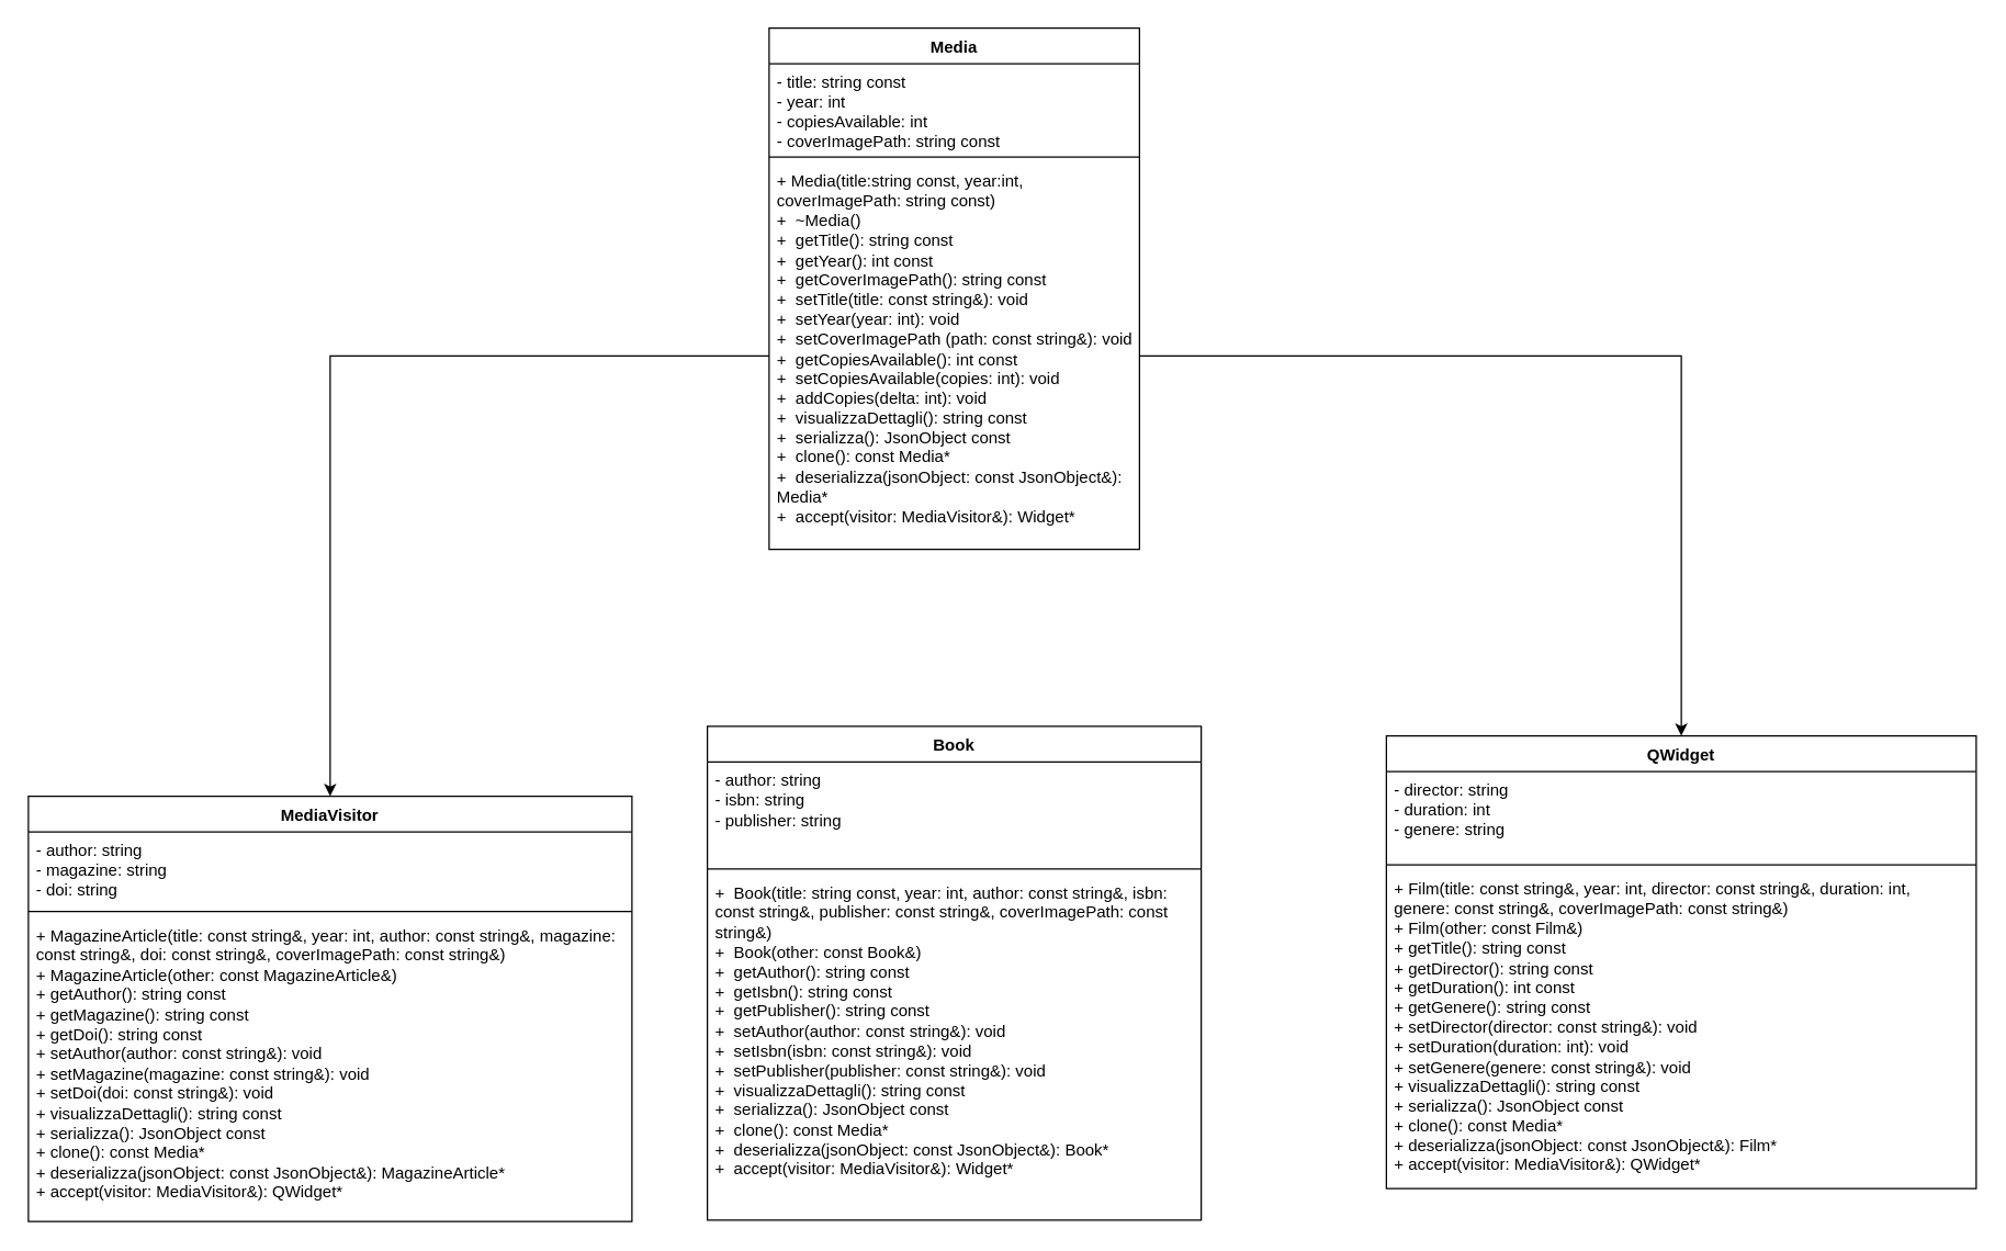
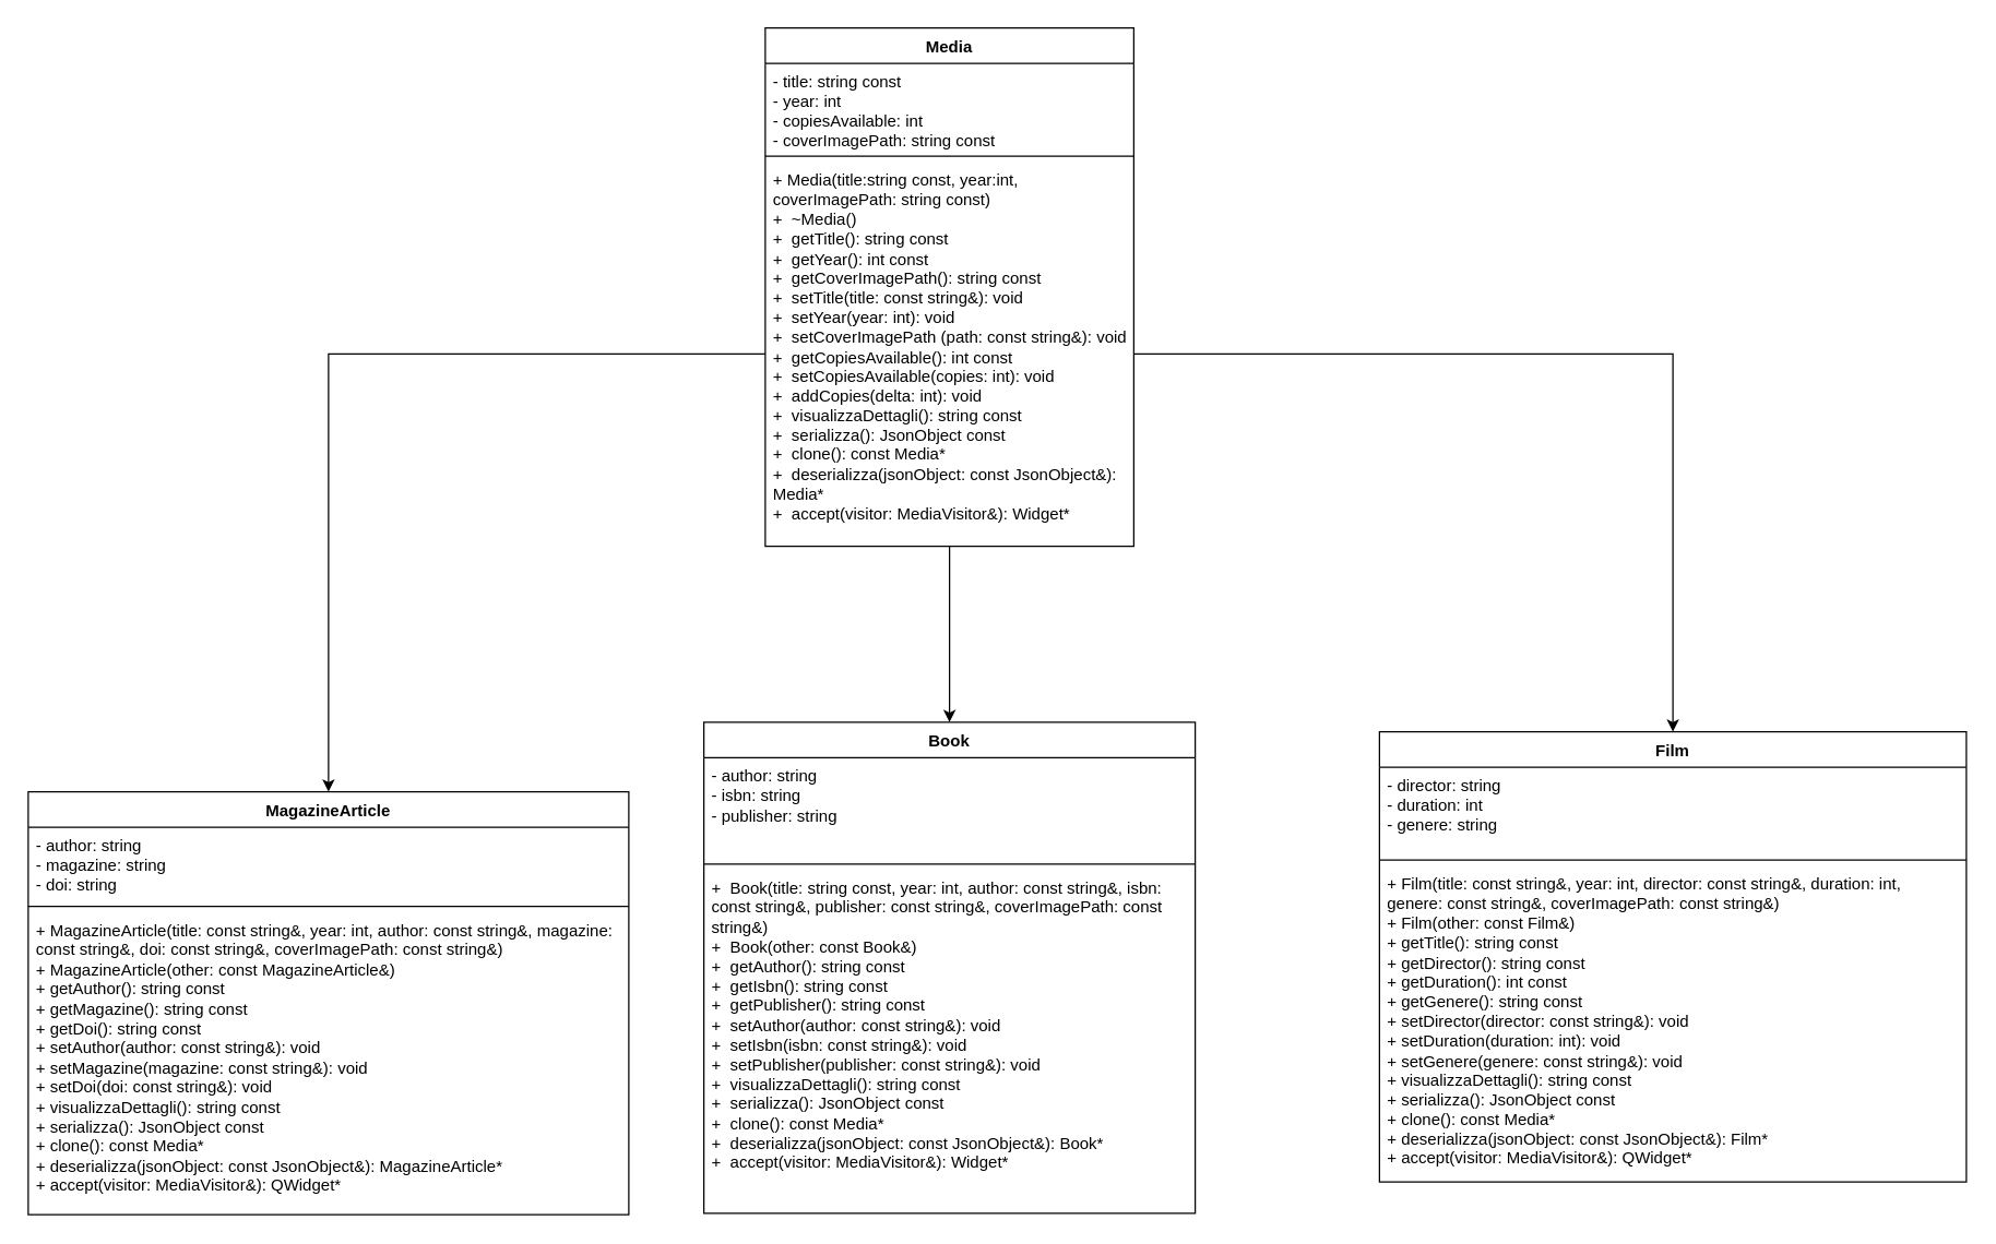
  <mxCell id="0" />
  <mxCell id="1" parent="0" />
+ <mxCell id="2" style="edgeStyle=orthogonalEdgeStyle;rounded=0;orthogonalLoop=1;jettySize=auto;html=1;" edge="1" parent="1" source="3" target="7"><mxGeometry relative="1" as="geometry" /></mxCell>
  <mxCell id="3" value="Media" style="swimlane;fontStyle=1;align=center;verticalAlign=top;childLayout=stackLayout;horizontal=1;startSize=26;horizontalStack=0;resizeParent=1;resizeParentMax=0;resizeLast=0;collapsible=1;marginBottom=0;whiteSpace=wrap;html=1;" parent="1" vertex="1"><mxGeometry x="560" y="20" width="270" height="380" as="geometry" /></mxCell>
  <mxCell id="4" value="- title: string const&lt;div&gt;- year: int&amp;nbsp;&lt;/div&gt;&lt;div&gt;- copiesAvailable: int&lt;/div&gt;&lt;div&gt;-&amp;nbsp;&lt;span style=&quot;background-color: transparent; color: light-dark(rgb(0, 0, 0), rgb(255, 255, 255));&quot;&gt;coverImagePath: string const&lt;/span&gt;&lt;/div&gt;" style="text;strokeColor=none;fillColor=none;align=left;verticalAlign=top;spacingLeft=4;spacingRight=4;overflow=hidden;rotatable=0;points=[[0,0.5],[1,0.5]];portConstraint=eastwest;whiteSpace=wrap;html=1;" parent="3" vertex="1"><mxGeometry y="26" width="270" height="64" as="geometry" /></mxCell>
  <mxCell id="5" value="" style="line;strokeWidth=1;fillColor=none;align=left;verticalAlign=middle;spacingTop=-1;spacingLeft=3;spacingRight=3;rotatable=0;labelPosition=right;points=[];portConstraint=eastwest;strokeColor=inherit;" parent="3" vertex="1"><mxGeometry y="90" width="270" height="8" as="geometry" /></mxCell>
  <mxCell id="6" value="+ Media(title:string const, year:int, coverImagePath: string const)&lt;div&gt;+&amp;nbsp; ~Media()&lt;/div&gt;&lt;div&gt;+&amp;nbsp; getTitle(): string const&lt;/div&gt;&lt;div&gt;+&amp;nbsp;&amp;nbsp;&lt;span style=&quot;color: light-dark(rgb(0, 0, 0), rgb(255, 255, 255)); background-color: transparent;&quot;&gt;getYear(): int const&lt;/span&gt;&lt;/div&gt;&lt;div&gt;+&amp;nbsp;&amp;nbsp;&lt;span style=&quot;color: light-dark(rgb(0, 0, 0), rgb(255, 255, 255)); background-color: transparent;&quot;&gt;getC&lt;/span&gt;&lt;span style=&quot;background-color: transparent; color: light-dark(rgb(0, 0, 0), rgb(255, 255, 255));&quot;&gt;overImagePath&lt;/span&gt;&lt;span style=&quot;background-color: transparent; color: light-dark(rgb(0, 0, 0), rgb(255, 255, 255));&quot;&gt;(): string const&lt;/span&gt;&lt;/div&gt;&lt;div&gt;+&amp;nbsp; setTitle(title: const string&amp;amp;): void&lt;/div&gt;&lt;div&gt;+&amp;nbsp; setYear(year: int): void&lt;/div&gt;&lt;div&gt;+&amp;nbsp; setC&lt;span style=&quot;background-color: transparent; color: light-dark(rgb(0, 0, 0), rgb(255, 255, 255));&quot;&gt;overImagePath&amp;nbsp;&lt;/span&gt;&lt;span style=&quot;background-color: transparent; color: light-dark(rgb(0, 0, 0), rgb(255, 255, 255));&quot;&gt;(path: const string&amp;amp;): void&lt;/span&gt;&lt;/div&gt;&lt;div&gt;&lt;span style=&quot;background-color: transparent; color: light-dark(rgb(0, 0, 0), rgb(255, 255, 255));&quot;&gt;+&amp;nbsp; getCopiesAvailable(): int const&lt;/span&gt;&lt;/div&gt;&lt;div&gt;&lt;span style=&quot;background-color: transparent; color: light-dark(rgb(0, 0, 0), rgb(255, 255, 255));&quot;&gt;+&amp;nbsp;&amp;nbsp;&lt;/span&gt;&lt;span style=&quot;background-color: transparent;&quot;&gt;setCopiesAvailable(copies: int): void&lt;/span&gt;&lt;/div&gt;&lt;div&gt;&lt;span style=&quot;background-color: transparent;&quot;&gt;+&amp;nbsp;&amp;nbsp;&lt;/span&gt;&lt;span style=&quot;background-color: transparent;&quot;&gt;addCopies(delta: int): void&lt;/span&gt;&lt;/div&gt;&lt;div&gt;&lt;span style=&quot;background-color: transparent;&quot;&gt;+&amp;nbsp;&amp;nbsp;&lt;/span&gt;&lt;span style=&quot;background-color: transparent;&quot;&gt;visualizzaDettagli(): string const&lt;/span&gt;&lt;/div&gt;&lt;div&gt;&lt;span style=&quot;background-color: transparent;&quot;&gt;+&amp;nbsp; serializza(): JsonObject const&lt;/span&gt;&lt;/div&gt;&lt;div&gt;&lt;span style=&quot;background-color: transparent;&quot;&gt;+&amp;nbsp; clone(): const Media*&lt;/span&gt;&lt;/div&gt;&lt;div&gt;&lt;span style=&quot;background-color: transparent;&quot;&gt;+&amp;nbsp; deserializza(jsonObject: const JsonObject&amp;amp;): Media*&lt;/span&gt;&lt;/div&gt;&lt;div&gt;&lt;span style=&quot;background-color: transparent;&quot;&gt;+&amp;nbsp; accept(visitor: MediaVisitor&amp;amp;): Widget*&lt;/span&gt;&lt;/div&gt;&lt;div&gt;&lt;span style=&quot;background-color: transparent;&quot;&gt;&lt;br&gt;&lt;/span&gt;&lt;/div&gt;" style="text;strokeColor=none;fillColor=none;align=left;verticalAlign=top;spacingLeft=4;spacingRight=4;overflow=hidden;rotatable=0;points=[[0,0.5],[1,0.5]];portConstraint=eastwest;whiteSpace=wrap;html=1;" parent="3" vertex="1"><mxGeometry y="98" width="270" height="282" as="geometry" /></mxCell>
  <mxCell id="7" value="Book" style="swimlane;fontStyle=1;align=center;verticalAlign=top;childLayout=stackLayout;horizontal=1;startSize=26;horizontalStack=0;resizeParent=1;resizeParentMax=0;resizeLast=0;collapsible=1;marginBottom=0;whiteSpace=wrap;html=1;" parent="1" vertex="1"><mxGeometry x="515" y="529" width="360" height="360" as="geometry" /></mxCell>
  <mxCell id="8" value="&lt;div&gt;&lt;span style=&quot;background-color: transparent; color: light-dark(rgb(0, 0, 0), rgb(255, 255, 255));&quot;&gt;- author: string&lt;/span&gt;&lt;/div&gt;&lt;div&gt;- isbn: string&lt;/div&gt;&lt;div&gt;- publisher: string&lt;/div&gt;" style="text;strokeColor=none;fillColor=none;align=left;verticalAlign=top;spacingLeft=4;spacingRight=4;overflow=hidden;rotatable=0;points=[[0,0.5],[1,0.5]];portConstraint=eastwest;whiteSpace=wrap;html=1;" parent="7" vertex="1"><mxGeometry y="26" width="360" height="74" as="geometry" /></mxCell>
  <mxCell id="9" value="" style="line;strokeWidth=1;fillColor=none;align=left;verticalAlign=middle;spacingTop=-1;spacingLeft=3;spacingRight=3;rotatable=0;labelPosition=right;points=[];portConstraint=eastwest;strokeColor=inherit;" parent="7" vertex="1"><mxGeometry y="100" width="360" height="8" as="geometry" /></mxCell>
  <mxCell id="10" value="&lt;div&gt;+&amp;nbsp; Book(title: string const, year: int, author: const string&amp;amp;, isbn: const string&amp;amp;, publisher: const string&amp;amp;, coverImagePath: const string&amp;amp;)&lt;/div&gt;&lt;div&gt;+&amp;nbsp; Book(other: const Book&amp;amp;)&lt;/div&gt;&lt;div&gt;+&amp;nbsp; getAuthor(): string const&lt;/div&gt;&lt;div&gt;+&amp;nbsp; getIsbn(): string const&lt;/div&gt;&lt;div&gt;+&amp;nbsp; getPublisher(): string const&lt;/div&gt;&lt;div&gt;+&amp;nbsp; setAuthor(author:&amp;nbsp;&lt;span style=&quot;background-color: transparent; color: light-dark(rgb(0, 0, 0), rgb(255, 255, 255));&quot;&gt;const string&amp;amp;&lt;/span&gt;&lt;span style=&quot;background-color: transparent; color: light-dark(rgb(0, 0, 0), rgb(255, 255, 255));&quot;&gt;): void&lt;/span&gt;&lt;/div&gt;&lt;div&gt;+&amp;nbsp; setIsbn(isbn: const string&amp;amp;): void&lt;/div&gt;&lt;div&gt;+&amp;nbsp; setPublisher(publisher: const string&amp;amp;): void&lt;/div&gt;&lt;div&gt;+&amp;nbsp; visualizzaDettagli(): string const&lt;/div&gt;&lt;div&gt;+&amp;nbsp; serializza(): JsonObject const&lt;/div&gt;&lt;div&gt;+&amp;nbsp; clone(): const Media*&lt;/div&gt;&lt;div&gt;+&amp;nbsp; deserializza(jsonObject: const JsonObject&amp;amp;): Book*&lt;/div&gt;&lt;div&gt;+&amp;nbsp; accept(visitor: MediaVisitor&amp;amp;): Widget*&lt;/div&gt;" style="text;strokeColor=none;fillColor=none;align=left;verticalAlign=top;spacingLeft=4;spacingRight=4;overflow=hidden;rotatable=0;points=[[0,0.5],[1,0.5]];portConstraint=eastwest;whiteSpace=wrap;html=1;" parent="7" vertex="1"><mxGeometry y="108" width="360" height="252" as="geometry" /></mxCell>
- <mxCell id="11" value="MediaVisitor" style="swimlane;fontStyle=1;align=center;verticalAlign=top;childLayout=stackLayout;horizontal=1;startSize=26;horizontalStack=0;resizeParent=1;resizeParentMax=0;resizeLast=0;collapsible=1;marginBottom=0;whiteSpace=wrap;html=1;" parent="1" vertex="1"><mxGeometry x="20" y="580" width="440" height="310" as="geometry" /></mxCell>
+ <mxCell id="11" value="MagazineArticle" style="swimlane;fontStyle=1;align=center;verticalAlign=top;childLayout=stackLayout;horizontal=1;startSize=26;horizontalStack=0;resizeParent=1;resizeParentMax=0;resizeLast=0;collapsible=1;marginBottom=0;whiteSpace=wrap;html=1;" parent="1" vertex="1"><mxGeometry x="20" y="580" width="440" height="310" as="geometry" /></mxCell>
  <mxCell id="12" value="&lt;div&gt;&lt;div&gt;- author: string&lt;/div&gt;&lt;div&gt;- magazine: string&lt;/div&gt;&lt;div&gt;- doi: string&lt;/div&gt;&lt;/div&gt;" style="text;strokeColor=none;fillColor=none;align=left;verticalAlign=top;spacingLeft=4;spacingRight=4;overflow=hidden;rotatable=0;points=[[0,0.5],[1,0.5]];portConstraint=eastwest;whiteSpace=wrap;html=1;" parent="11" vertex="1"><mxGeometry y="26" width="440" height="54" as="geometry" /></mxCell>
  <mxCell id="13" value="" style="line;strokeWidth=1;fillColor=none;align=left;verticalAlign=middle;spacingTop=-1;spacingLeft=3;spacingRight=3;rotatable=0;labelPosition=right;points=[];portConstraint=eastwest;strokeColor=inherit;" parent="11" vertex="1"><mxGeometry y="80" width="440" height="8" as="geometry" /></mxCell>
  <mxCell id="14" value="&lt;div&gt;+ MagazineArticle(title: const string&amp;amp;, year: int, author: const string&amp;amp;, magazine: const string&amp;amp;, doi: const string&amp;amp;, coverImagePath: const string&amp;amp;)&lt;/div&gt;&lt;div&gt;+ MagazineArticle(other: const MagazineArticle&amp;amp;)&lt;/div&gt;&lt;div&gt;+ getAuthor(): string const&lt;/div&gt;&lt;div&gt;+ getMagazine(): string const&lt;/div&gt;&lt;div&gt;+ getDoi(): string const&lt;/div&gt;&lt;div&gt;+ setAuthor(author: const string&amp;amp;): void&lt;/div&gt;&lt;div&gt;+ setMagazine(magazine: const string&amp;amp;): void&lt;/div&gt;&lt;div&gt;+ setDoi(doi: const string&amp;amp;): void&lt;/div&gt;&lt;div&gt;+ visualizzaDettagli(): string const&lt;/div&gt;&lt;div&gt;+ serializza(): JsonObject const&lt;/div&gt;&lt;div&gt;+ clone(): const Media*&lt;/div&gt;&lt;div&gt;+ deserializza(jsonObject: const JsonObject&amp;amp;): MagazineArticle*&lt;/div&gt;&lt;div&gt;+ accept(visitor: MediaVisitor&amp;amp;): QWidget*&lt;/div&gt;" style="text;strokeColor=none;fillColor=none;align=left;verticalAlign=top;spacingLeft=4;spacingRight=4;overflow=hidden;rotatable=0;points=[[0,0.5],[1,0.5]];portConstraint=eastwest;whiteSpace=wrap;html=1;" parent="11" vertex="1"><mxGeometry y="88" width="440" height="222" as="geometry" /></mxCell>
- <mxCell id="15" value="QWidget" style="swimlane;fontStyle=1;align=center;verticalAlign=top;childLayout=stackLayout;horizontal=1;startSize=26;horizontalStack=0;resizeParent=1;resizeParentMax=0;resizeLast=0;collapsible=1;marginBottom=0;whiteSpace=wrap;html=1;" parent="1" vertex="1"><mxGeometry x="1010" y="536" width="430" height="330" as="geometry" /></mxCell>
+ <mxCell id="15" value="Film" style="swimlane;fontStyle=1;align=center;verticalAlign=top;childLayout=stackLayout;horizontal=1;startSize=26;horizontalStack=0;resizeParent=1;resizeParentMax=0;resizeLast=0;collapsible=1;marginBottom=0;whiteSpace=wrap;html=1;" parent="1" vertex="1"><mxGeometry x="1010" y="536" width="430" height="330" as="geometry" /></mxCell>
  <mxCell id="16" value="&lt;div&gt;- director: string&lt;/div&gt;&lt;div&gt;- duration: int&lt;/div&gt;&lt;div&gt;- genere: string&lt;/div&gt;" style="text;strokeColor=none;fillColor=none;align=left;verticalAlign=top;spacingLeft=4;spacingRight=4;overflow=hidden;rotatable=0;points=[[0,0.5],[1,0.5]];portConstraint=eastwest;whiteSpace=wrap;html=1;" parent="15" vertex="1"><mxGeometry y="26" width="430" height="64" as="geometry" /></mxCell>
  <mxCell id="17" value="" style="line;strokeWidth=1;fillColor=none;align=left;verticalAlign=middle;spacingTop=-1;spacingLeft=3;spacingRight=3;rotatable=0;labelPosition=right;points=[];portConstraint=eastwest;strokeColor=inherit;" parent="15" vertex="1"><mxGeometry y="90" width="430" height="8" as="geometry" /></mxCell>
  <mxCell id="18" value="&lt;div&gt;+ Film(title: const string&amp;amp;, year: int, director: const string&amp;amp;, duration: int, genere: const string&amp;amp;, coverImagePath: const string&amp;amp;)&lt;/div&gt;&lt;div&gt;+ Film(other: const Film&amp;amp;)&lt;/div&gt;&lt;div&gt;+ getTitle(): string const&lt;/div&gt;&lt;div&gt;+ getDirector(): string const&lt;/div&gt;&lt;div&gt;+ getDuration(): int const&lt;/div&gt;&lt;div&gt;+ getGenere(): string const&lt;/div&gt;&lt;div&gt;+ setDirector(director: const string&amp;amp;): void&lt;/div&gt;&lt;div&gt;+ setDuration(duration: int): void&lt;/div&gt;&lt;div&gt;+ setGenere(genere: const string&amp;amp;): void&lt;/div&gt;&lt;div&gt;+ visualizzaDettagli(): string const&lt;/div&gt;&lt;div&gt;+ serializza(): JsonObject const&lt;/div&gt;&lt;div&gt;+ clone(): const Media*&lt;/div&gt;&lt;div&gt;+ deserializza(jsonObject: const JsonObject&amp;amp;): Film*&lt;/div&gt;&lt;div&gt;+ accept(visitor: MediaVisitor&amp;amp;): QWidget*&lt;/div&gt;" style="text;strokeColor=none;fillColor=none;align=left;verticalAlign=top;spacingLeft=4;spacingRight=4;overflow=hidden;rotatable=0;points=[[0,0.5],[1,0.5]];portConstraint=eastwest;whiteSpace=wrap;html=1;" parent="15" vertex="1"><mxGeometry y="98" width="430" height="232" as="geometry" /></mxCell>
  <mxCell id="19" style="edgeStyle=orthogonalEdgeStyle;rounded=0;orthogonalLoop=1;jettySize=auto;html=1;exitX=1;exitY=0.5;exitDx=0;exitDy=0;" parent="1" source="6" target="15" edge="1"><mxGeometry relative="1" as="geometry" /></mxCell>
  <mxCell id="20" style="edgeStyle=orthogonalEdgeStyle;rounded=0;orthogonalLoop=1;jettySize=auto;html=1;" edge="1" parent="1" source="6" target="11"><mxGeometry relative="1" as="geometry" /></mxCell>
